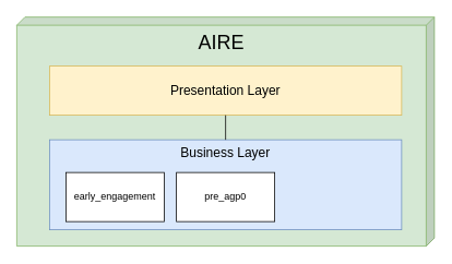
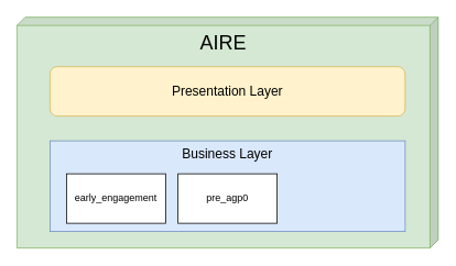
  <mxCell id="0" />
  <mxCell id="1" parent="0" />
  <mxCell id="2" value="AIRE" style="shape=cube;whiteSpace=wrap;html=1;boundedLbl=1;backgroundOutline=1;darkOpacity=0.05;darkOpacity2=0.1;flipH=1;size=10;verticalAlign=top;fontSize=24;fillColor=#d5e8d4;strokeColor=#82b366;" vertex="1" parent="1"><mxGeometry x="20" y="20" width="510" height="280" as="geometry" /></mxCell>
- <mxCell id="3" value="&lt;font style=&quot;font-size: 16px;&quot;&gt;Presentation Layer&lt;/font&gt;" style="rounded=0;whiteSpace=wrap;html=1;fillColor=#fff2cc;strokeColor=#d6b656;" parent="1" vertex="1"><mxGeometry x="60" y="80" width="430" height="60" as="geometry" /></mxCell>
+ <mxCell id="3" value="&lt;font style=&quot;font-size: 16px;&quot;&gt;Presentation Layer&lt;/font&gt;" style="whiteSpace=wrap;html=1;fillColor=#fff2cc;strokeColor=#d6b656;rounded=1;" parent="1" vertex="1"><mxGeometry x="60" y="80" width="430" height="60" as="geometry" /></mxCell>
  <mxCell id="4" value="&lt;font style=&quot;font-size: 16px;&quot;&gt;Business Layer&lt;/font&gt;" style="rounded=0;whiteSpace=wrap;html=1;horizontal=1;verticalAlign=top;fillColor=#dae8fc;strokeColor=#6c8ebf;" parent="1" vertex="1"><mxGeometry x="60" y="170" width="430" height="110" as="geometry" /></mxCell>
  <mxCell id="5" value="early_engagement" style="rounded=0;whiteSpace=wrap;html=1;" parent="1" vertex="1"><mxGeometry x="80" y="210" width="120" height="60" as="geometry" /></mxCell>
  <mxCell id="6" value="pre_agp0" style="rounded=0;whiteSpace=wrap;html=1;" parent="1" vertex="1"><mxGeometry x="215" y="210" width="120" height="60" as="geometry" /></mxCell>
- <mxCell id="7" value="" style="endArrow=none;html=1;rounded=0;exitX=0.5;exitY=0;exitDx=0;exitDy=0;entryX=0.5;entryY=1;entryDx=0;entryDy=0;" parent="1" source="4" target="3" edge="1"><mxGeometry width="50" height="50" relative="1" as="geometry"><mxPoint x="310" y="100" as="sourcePoint" /><mxPoint x="360" y="50" as="targetPoint" /></mxGeometry></mxCell>
